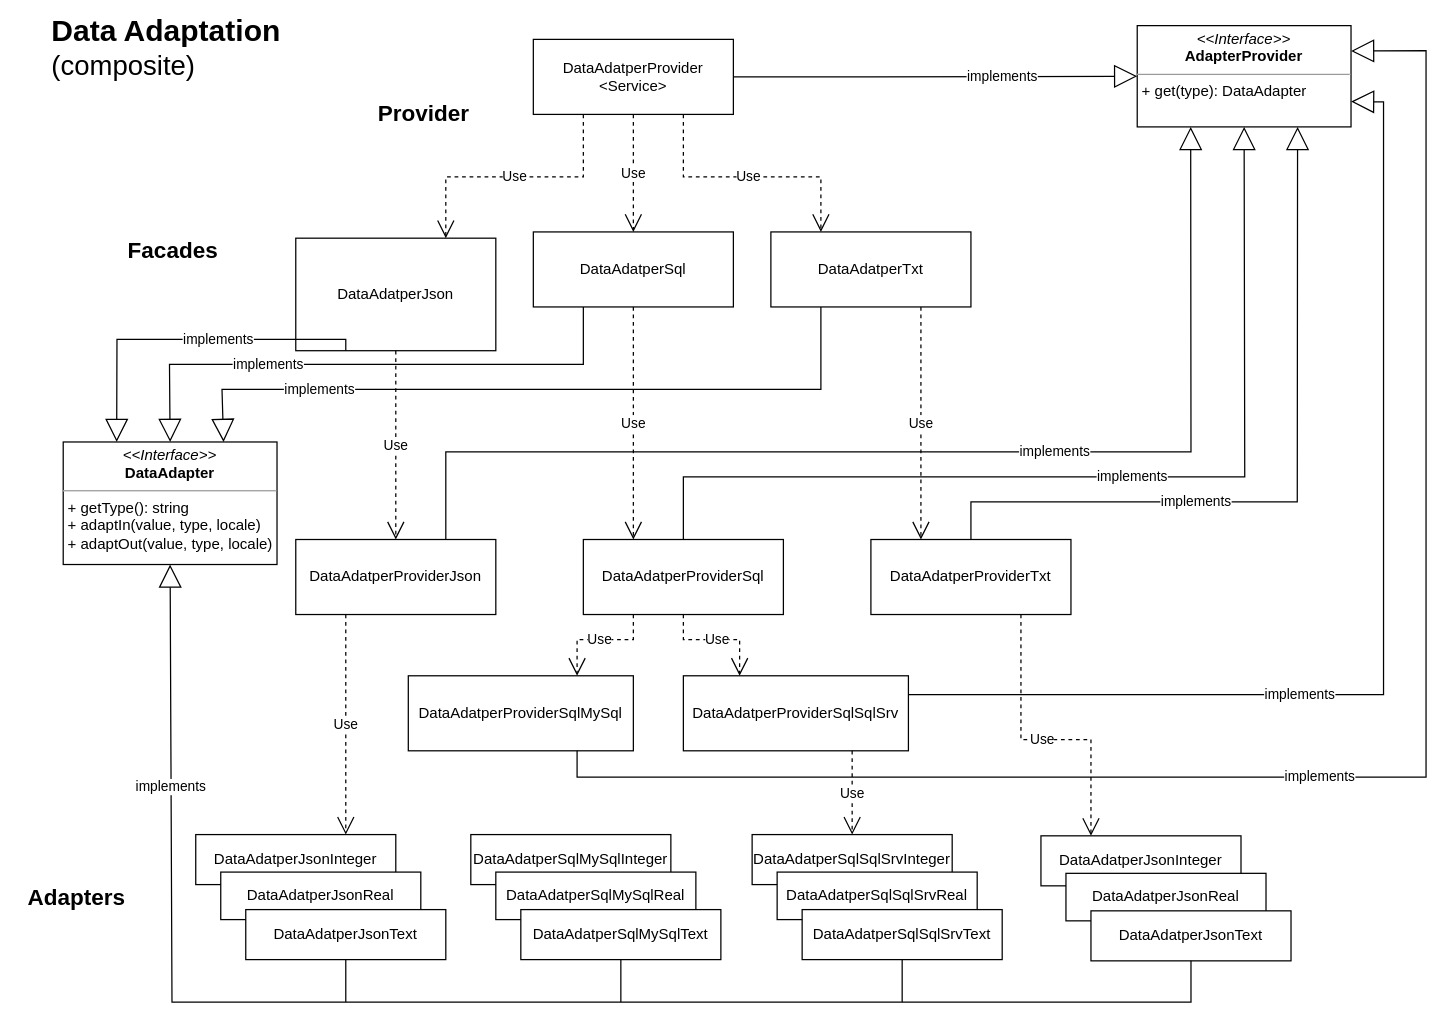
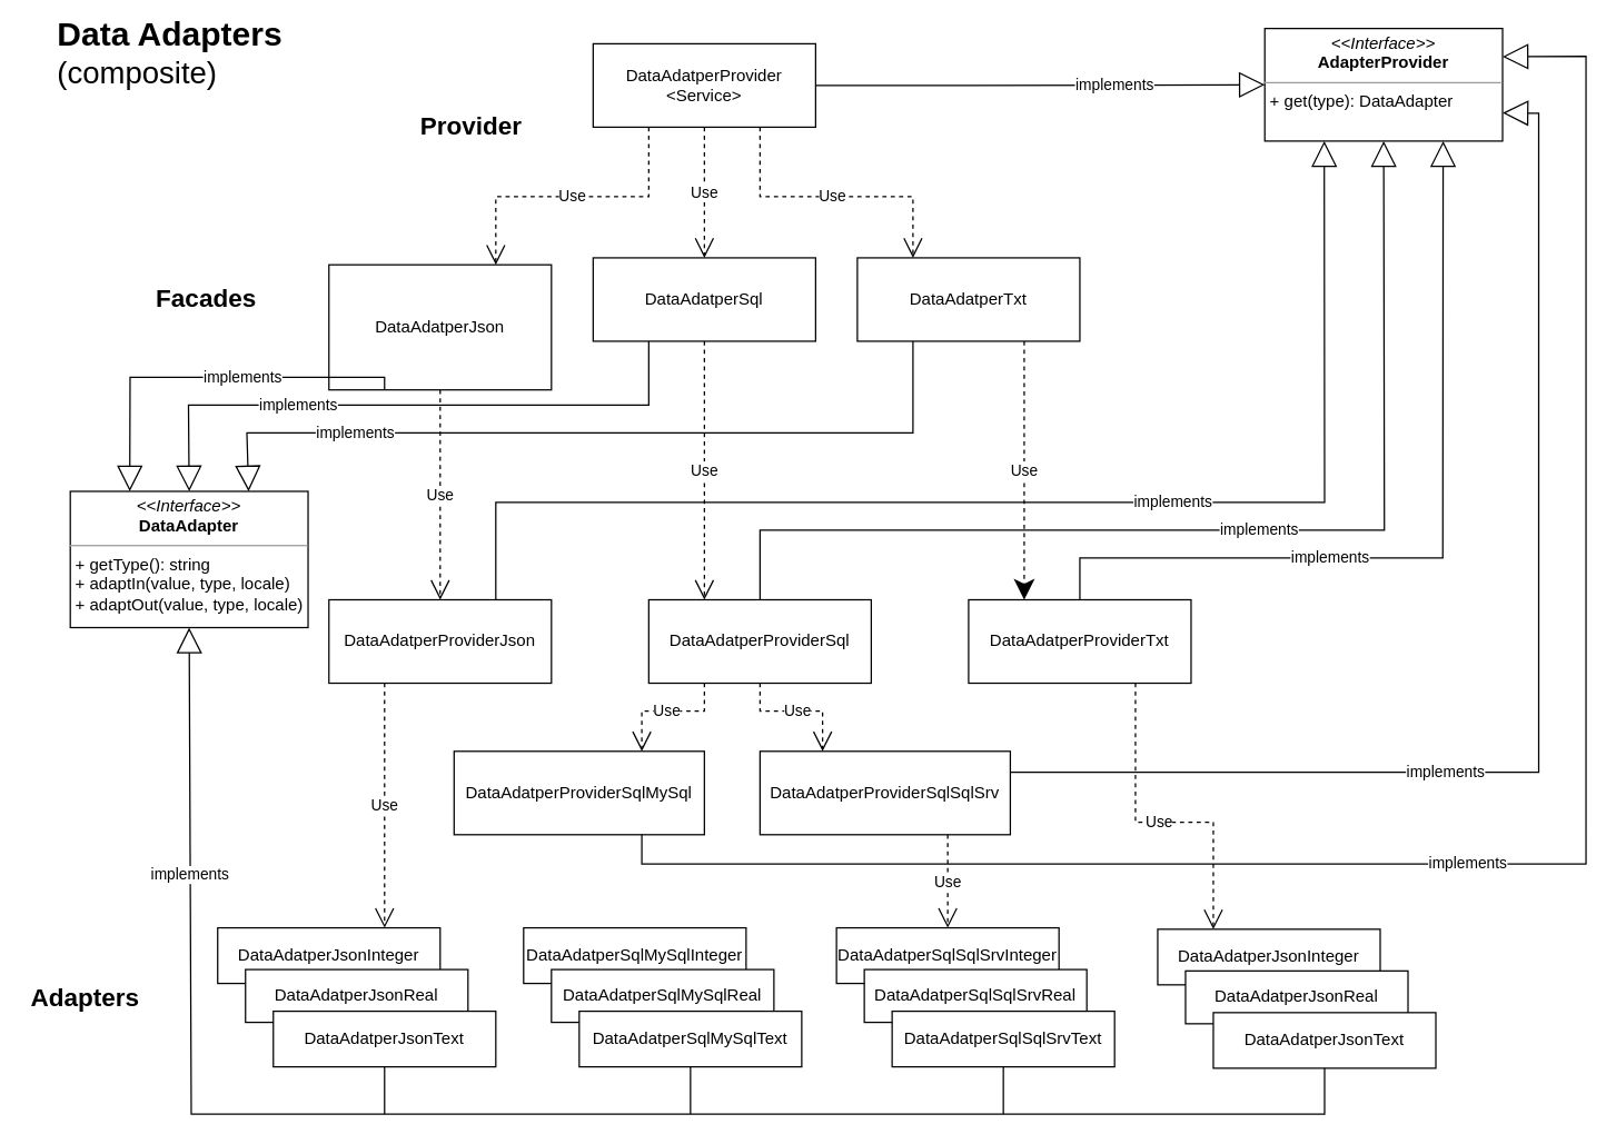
  <mxCell id="0" />
  <mxCell id="1" parent="0" />
  <mxCell id="2" value="DataAdatperProvider&lt;br&gt;&amp;lt;Service&amp;gt;" style="rounded=0;whiteSpace=wrap;html=1;" vertex="1" parent="1"><mxGeometry x="426" y="31" width="160" height="60" as="geometry" /></mxCell>
  <mxCell id="3" value="implements" style="endArrow=block;endSize=16;endFill=0;html=1;rounded=0;entryX=0;entryY=0.5;entryDx=0;entryDy=0;exitX=1;exitY=0.5;exitDx=0;exitDy=0;" edge="1" parent="1" source="2" target="55"><mxGeometry x="0.333" width="160" relative="1" as="geometry"><mxPoint x="536" y="261" as="sourcePoint" /><mxPoint x="906" y="61" as="targetPoint" /><Array as="points"><mxPoint x="696" y="61" /></Array><mxPoint as="offset" /></mxGeometry></mxCell>
  <mxCell id="4" value="DataAdatperJson" style="rounded=0;whiteSpace=wrap;html=1;" vertex="1" parent="1"><mxGeometry x="236" y="190" width="160" height="90" as="geometry" /></mxCell>
  <mxCell id="5" value="DataAdatperSql" style="rounded=0;whiteSpace=wrap;html=1;" vertex="1" parent="1"><mxGeometry x="426" y="185" width="160" height="60" as="geometry" /></mxCell>
  <mxCell id="6" value="DataAdatperTxt" style="rounded=0;whiteSpace=wrap;html=1;" vertex="1" parent="1"><mxGeometry x="616" y="185" width="160" height="60" as="geometry" /></mxCell>
  <mxCell id="7" value="implements" style="endArrow=block;endSize=16;endFill=0;html=1;rounded=0;exitX=0.25;exitY=1;exitDx=0;exitDy=0;entryX=0.25;entryY=0;entryDx=0;entryDy=0;" edge="1" parent="1" source="4" target="56"><mxGeometry x="-0.187" width="160" relative="1" as="geometry"><mxPoint x="596" y="71" as="sourcePoint" /><mxPoint x="97" y="351" as="targetPoint" /><Array as="points"><mxPoint x="276" y="271" /><mxPoint x="93" y="271" /></Array><mxPoint as="offset" /></mxGeometry></mxCell>
  <mxCell id="8" value="implements" style="endArrow=block;endSize=16;endFill=0;html=1;rounded=0;entryX=0.5;entryY=0;entryDx=0;entryDy=0;exitX=0.25;exitY=1;exitDx=0;exitDy=0;" edge="1" parent="1" source="5" target="56"><mxGeometry x="0.356" width="160" relative="1" as="geometry"><mxPoint x="496" y="271" as="sourcePoint" /><mxPoint x="137" y="351" as="targetPoint" /><Array as="points"><mxPoint x="466" y="291" /><mxPoint x="135" y="291" /></Array><mxPoint as="offset" /></mxGeometry></mxCell>
  <mxCell id="9" value="implements" style="endArrow=block;endSize=16;endFill=0;html=1;rounded=0;exitX=0.25;exitY=1;exitDx=0;exitDy=0;entryX=0.75;entryY=0;entryDx=0;entryDy=0;" edge="1" parent="1" source="6" target="56"><mxGeometry x="0.59" width="160" relative="1" as="geometry"><mxPoint x="296" y="191" as="sourcePoint" /><mxPoint x="177" y="351" as="targetPoint" /><Array as="points"><mxPoint x="656" y="311" /><mxPoint x="177" y="311" /></Array><mxPoint as="offset" /></mxGeometry></mxCell>
  <mxCell id="10" value="Use" style="endArrow=open;endSize=12;dashed=1;html=1;rounded=0;exitX=0.75;exitY=1;exitDx=0;exitDy=0;entryX=0.25;entryY=0;entryDx=0;entryDy=0;" edge="1" parent="1" source="2" target="6"><mxGeometry width="160" relative="1" as="geometry"><mxPoint x="536" y="251" as="sourcePoint" /><mxPoint x="696" y="251" as="targetPoint" /><Array as="points"><mxPoint x="546" y="141" /><mxPoint x="656" y="141" /></Array></mxGeometry></mxCell>
  <mxCell id="11" value="Use" style="endArrow=open;endSize=12;dashed=1;html=1;rounded=0;exitX=0.5;exitY=1;exitDx=0;exitDy=0;entryX=0.5;entryY=0;entryDx=0;entryDy=0;" edge="1" parent="1" source="2" target="5"><mxGeometry width="160" relative="1" as="geometry"><mxPoint x="556" y="101" as="sourcePoint" /><mxPoint x="696" y="200" as="targetPoint" /></mxGeometry></mxCell>
  <mxCell id="12" value="Use" style="endArrow=open;endSize=12;dashed=1;html=1;rounded=0;exitX=0.25;exitY=1;exitDx=0;exitDy=0;entryX=0.75;entryY=0;entryDx=0;entryDy=0;" edge="1" parent="1" source="2" target="4"><mxGeometry width="160" relative="1" as="geometry"><mxPoint x="566" y="111" as="sourcePoint" /><mxPoint x="706" y="210" as="targetPoint" /><Array as="points"><mxPoint x="466" y="141" /><mxPoint x="356" y="141" /></Array></mxGeometry></mxCell>
  <mxCell id="13" value="DataAdatperProviderJson" style="rounded=0;whiteSpace=wrap;html=1;" vertex="1" parent="1"><mxGeometry x="236" y="431" width="160" height="60" as="geometry" /></mxCell>
  <mxCell id="14" value="DataAdatperProviderSql" style="rounded=0;whiteSpace=wrap;html=1;" vertex="1" parent="1"><mxGeometry x="466" y="431" width="160" height="60" as="geometry" /></mxCell>
  <mxCell id="15" value="DataAdatperProviderTxt" style="rounded=0;whiteSpace=wrap;html=1;" vertex="1" parent="1"><mxGeometry x="696" y="431" width="160" height="60" as="geometry" /></mxCell>
  <mxCell id="16" value="Use" style="endArrow=open;endSize=12;dashed=1;html=1;rounded=0;exitX=0.5;exitY=1;exitDx=0;exitDy=0;entryX=0.25;entryY=0;entryDx=0;entryDy=0;" edge="1" parent="1" source="5" target="14"><mxGeometry width="160" relative="1" as="geometry"><mxPoint x="586" y="311" as="sourcePoint" /><mxPoint x="586" y="405" as="targetPoint" /></mxGeometry></mxCell>
  <mxCell id="17" value="DataAdatperProviderSqlMySql" style="rounded=0;whiteSpace=wrap;html=1;" vertex="1" parent="1"><mxGeometry x="326" y="540" width="180" height="60" as="geometry" /></mxCell>
  <mxCell id="18" value="DataAdatperProviderSqlSqlSrv" style="rounded=0;whiteSpace=wrap;html=1;" vertex="1" parent="1"><mxGeometry x="546" y="540" width="180" height="60" as="geometry" /></mxCell>
- <mxCell id="19" value="Use" style="endArrow=open;endSize=12;dashed=1;html=1;rounded=0;exitX=0.75;exitY=1;exitDx=0;exitDy=0;entryX=0.25;entryY=0;entryDx=0;entryDy=0;" edge="1" parent="1" source="6" target="15"><mxGeometry width="160" relative="1" as="geometry"><mxPoint x="556" y="255" as="sourcePoint" /><mxPoint x="557" y="441" as="targetPoint" /></mxGeometry></mxCell>
+ <mxCell id="19" value="Use" style="endArrow=classic;endSize=12;dashed=1;html=1;rounded=0;exitX=0.75;exitY=1;exitDx=0;exitDy=0;entryX=0.25;entryY=0;entryDx=0;entryDy=0;" edge="1" parent="1" source="6" target="15"><mxGeometry width="160" relative="1" as="geometry"><mxPoint x="556" y="255" as="sourcePoint" /><mxPoint x="557" y="441" as="targetPoint" /></mxGeometry></mxCell>
  <mxCell id="20" value="Use" style="endArrow=open;endSize=12;dashed=1;html=1;rounded=0;exitX=0.5;exitY=1;exitDx=0;exitDy=0;entryX=0.5;entryY=0;entryDx=0;entryDy=0;" edge="1" parent="1" source="4" target="13"><mxGeometry width="160" relative="1" as="geometry"><mxPoint x="746" y="255" as="sourcePoint" /><mxPoint x="796" y="441" as="targetPoint" /></mxGeometry></mxCell>
- <mxCell id="21" value="&lt;font&gt;&lt;b style=&quot;font-size: 24px&quot;&gt;Data Adaptation&lt;/b&gt;&lt;br&gt;&lt;font style=&quot;font-size: 22px&quot;&gt;(composite)&lt;/font&gt;&lt;br&gt;&lt;/font&gt;" style="text;html=1;strokeColor=none;fillColor=none;align=left;verticalAlign=middle;whiteSpace=wrap;rounded=0;" vertex="1" parent="1"><mxGeometry x="39" y="23" width="220" height="30" as="geometry" /></mxCell>
+ <mxCell id="21" value="&lt;font&gt;&lt;b style=&quot;font-size: 24px&quot;&gt;Data Adapters&lt;/b&gt;&lt;br&gt;&lt;font style=&quot;font-size: 22px&quot;&gt;(composite)&lt;/font&gt;&lt;br&gt;&lt;/font&gt;" style="text;html=1;strokeColor=none;fillColor=none;align=left;verticalAlign=middle;whiteSpace=wrap;rounded=0;" vertex="1" parent="1"><mxGeometry x="39" y="23" width="220" height="30" as="geometry" /></mxCell>
  <mxCell id="22" value="implements" style="endArrow=block;endSize=16;endFill=0;html=1;rounded=0;entryX=0.25;entryY=1;entryDx=0;entryDy=0;exitX=0.75;exitY=0;exitDx=0;exitDy=0;" edge="1" parent="1" source="13" target="55"><mxGeometry x="0.204" width="160" relative="1" as="geometry"><mxPoint x="346" y="391" as="sourcePoint" /><mxPoint x="946" y="91" as="targetPoint" /><Array as="points"><mxPoint x="356" y="361" /><mxPoint x="952" y="361" /></Array><mxPoint as="offset" /></mxGeometry></mxCell>
  <mxCell id="23" value="implements" style="endArrow=block;endSize=16;endFill=0;html=1;rounded=0;entryX=0.5;entryY=1;entryDx=0;entryDy=0;exitX=0.5;exitY=0;exitDx=0;exitDy=0;" edge="1" parent="1" source="14" target="55"><mxGeometry x="0.051" width="160" relative="1" as="geometry"><mxPoint x="366" y="441" as="sourcePoint" /><mxPoint x="986" y="91" as="targetPoint" /><Array as="points"><mxPoint x="546" y="381" /><mxPoint x="995" y="381" /></Array><mxPoint as="offset" /></mxGeometry></mxCell>
  <mxCell id="24" value="implements" style="endArrow=block;endSize=16;endFill=0;html=1;rounded=0;exitX=0.5;exitY=0;exitDx=0;exitDy=0;entryX=0.75;entryY=1;entryDx=0;entryDy=0;" edge="1" parent="1" source="15" target="55"><mxGeometry x="-0.288" width="160" relative="1" as="geometry"><mxPoint x="556" y="441" as="sourcePoint" /><mxPoint x="1037" y="153" as="targetPoint" /><Array as="points"><mxPoint x="776" y="401" /><mxPoint x="1037" y="401" /></Array><mxPoint as="offset" /></mxGeometry></mxCell>
  <mxCell id="25" value="Use" style="endArrow=open;endSize=12;dashed=1;html=1;rounded=0;exitX=0.25;exitY=1;exitDx=0;exitDy=0;entryX=0.75;entryY=0;entryDx=0;entryDy=0;" edge="1" parent="1" source="13" target="34"><mxGeometry width="160" relative="1" as="geometry"><mxPoint x="326" y="260" as="sourcePoint" /><mxPoint x="326" y="441" as="targetPoint" /></mxGeometry></mxCell>
  <mxCell id="26" value="Use" style="endArrow=open;endSize=12;dashed=1;html=1;rounded=0;exitX=0.25;exitY=1;exitDx=0;exitDy=0;entryX=0.75;entryY=0;entryDx=0;entryDy=0;" edge="1" parent="1" source="14" target="17"><mxGeometry width="160" relative="1" as="geometry"><mxPoint x="516" y="255" as="sourcePoint" /><mxPoint x="516" y="441" as="targetPoint" /><Array as="points"><mxPoint x="506" y="511" /><mxPoint x="461" y="511" /></Array></mxGeometry></mxCell>
  <mxCell id="27" value="Use" style="endArrow=open;endSize=12;dashed=1;html=1;rounded=0;exitX=0.5;exitY=1;exitDx=0;exitDy=0;entryX=0.25;entryY=0;entryDx=0;entryDy=0;" edge="1" parent="1" source="14" target="18"><mxGeometry width="160" relative="1" as="geometry"><mxPoint x="516" y="501" as="sourcePoint" /><mxPoint x="466" y="550" as="targetPoint" /><Array as="points"><mxPoint x="546" y="511" /><mxPoint x="591" y="511" /></Array></mxGeometry></mxCell>
  <mxCell id="28" value="implements" style="endArrow=block;endSize=16;endFill=0;html=1;rounded=0;entryX=1;entryY=0.75;entryDx=0;entryDy=0;exitX=1;exitY=0.25;exitDx=0;exitDy=0;" edge="1" parent="1" source="18" target="55"><mxGeometry x="-0.288" width="160" relative="1" as="geometry"><mxPoint x="786" y="441" as="sourcePoint" /><mxPoint x="1066" y="76" as="targetPoint" /><Array as="points"><mxPoint x="1106" y="555" /><mxPoint x="1106" y="81" /></Array><mxPoint as="offset" /></mxGeometry></mxCell>
  <mxCell id="29" value="" style="group" vertex="1" connectable="0" parent="1"><mxGeometry x="832" y="668" width="200" height="100" as="geometry" /></mxCell>
  <mxCell id="30" value="DataAdatperJsonInteger" style="rounded=0;whiteSpace=wrap;html=1;" vertex="1" parent="29"><mxGeometry width="160" height="40" as="geometry" /></mxCell>
  <mxCell id="31" value="DataAdatperJsonReal" style="rounded=0;whiteSpace=wrap;html=1;" vertex="1" parent="29"><mxGeometry x="20" y="30" width="160" height="38" as="geometry" /></mxCell>
  <mxCell id="32" value="DataAdatperJsonText" style="rounded=0;whiteSpace=wrap;html=1;" vertex="1" parent="29"><mxGeometry x="40" y="60" width="160" height="40" as="geometry" /></mxCell>
  <mxCell id="33" value="" style="group" vertex="1" connectable="0" parent="1"><mxGeometry x="156" y="667" width="200" height="100" as="geometry" /></mxCell>
  <mxCell id="34" value="DataAdatperJsonInteger" style="rounded=0;whiteSpace=wrap;html=1;" vertex="1" parent="33"><mxGeometry width="160" height="40" as="geometry" /></mxCell>
  <mxCell id="35" value="DataAdatperJsonReal" style="rounded=0;whiteSpace=wrap;html=1;" vertex="1" parent="33"><mxGeometry x="20" y="30" width="160" height="38" as="geometry" /></mxCell>
  <mxCell id="36" value="DataAdatperJsonText" style="rounded=0;whiteSpace=wrap;html=1;" vertex="1" parent="33"><mxGeometry x="40" y="60" width="160" height="40" as="geometry" /></mxCell>
  <mxCell id="37" value="" style="group" vertex="1" connectable="0" parent="1"><mxGeometry x="376" y="667" width="200" height="100" as="geometry" /></mxCell>
  <mxCell id="38" value="DataAdatperSqlMySqlInteger" style="rounded=0;whiteSpace=wrap;html=1;" vertex="1" parent="37"><mxGeometry width="160" height="40" as="geometry" /></mxCell>
  <mxCell id="39" value="DataAdatperSqlMySqlReal" style="rounded=0;whiteSpace=wrap;html=1;" vertex="1" parent="37"><mxGeometry x="20" y="30" width="160" height="38" as="geometry" /></mxCell>
  <mxCell id="40" value="DataAdatperSqlMySqlText" style="rounded=0;whiteSpace=wrap;html=1;" vertex="1" parent="37"><mxGeometry x="40" y="60" width="160" height="40" as="geometry" /></mxCell>
  <mxCell id="41" value="" style="group" vertex="1" connectable="0" parent="1"><mxGeometry x="601" y="667" width="200" height="100" as="geometry" /></mxCell>
  <mxCell id="42" value="DataAdatperSqlSqlSrvInteger" style="rounded=0;whiteSpace=wrap;html=1;" vertex="1" parent="41"><mxGeometry width="160" height="40" as="geometry" /></mxCell>
  <mxCell id="43" value="DataAdatperSqlSqlSrvReal" style="rounded=0;whiteSpace=wrap;html=1;" vertex="1" parent="41"><mxGeometry x="20" y="30" width="160" height="38" as="geometry" /></mxCell>
  <mxCell id="44" value="DataAdatperSqlSqlSrvText" style="rounded=0;whiteSpace=wrap;html=1;" vertex="1" parent="41"><mxGeometry x="40" y="60" width="160" height="40" as="geometry" /></mxCell>
  <mxCell id="45" value="implements" style="endArrow=block;endSize=16;endFill=0;html=1;rounded=0;entryX=1;entryY=0.25;entryDx=0;entryDy=0;exitX=0.75;exitY=1;exitDx=0;exitDy=0;" edge="1" parent="1" source="17" target="55"><mxGeometry x="-0.083" width="160" relative="1" as="geometry"><mxPoint x="736" y="565" as="sourcePoint" /><mxPoint x="1066" y="46" as="targetPoint" /><Array as="points"><mxPoint x="461" y="621" /><mxPoint x="1140" y="621" /><mxPoint x="1140" y="40" /></Array><mxPoint as="offset" /></mxGeometry></mxCell>
  <mxCell id="46" value="Use" style="endArrow=open;endSize=12;dashed=1;html=1;rounded=0;exitX=0.75;exitY=1;exitDx=0;exitDy=0;entryX=0.25;entryY=0;entryDx=0;entryDy=0;" edge="1" parent="1" source="15" target="30"><mxGeometry width="160" relative="1" as="geometry"><mxPoint x="286" y="501" as="sourcePoint" /><mxPoint x="286" y="661" as="targetPoint" /><Array as="points"><mxPoint x="816" y="591" /><mxPoint x="872" y="591" /></Array></mxGeometry></mxCell>
  <mxCell id="47" value="Use" style="endArrow=open;endSize=12;dashed=1;html=1;rounded=0;exitX=0.75;exitY=1;exitDx=0;exitDy=0;entryX=0.5;entryY=0;entryDx=0;entryDy=0;" edge="1" parent="1" source="18" target="42"><mxGeometry width="160" relative="1" as="geometry"><mxPoint x="426" y="610" as="sourcePoint" /><mxPoint x="656" y="661" as="targetPoint" /></mxGeometry></mxCell>
  <mxCell id="48" value="implements" style="endArrow=block;endSize=16;endFill=0;html=1;rounded=0;exitX=0.5;exitY=1;exitDx=0;exitDy=0;entryX=0.5;entryY=1;entryDx=0;entryDy=0;" edge="1" parent="1" source="32" target="56"><mxGeometry x="0.703" width="160" relative="1" as="geometry"><mxPoint x="286" y="260" as="sourcePoint" /><mxPoint x="137" y="411" as="targetPoint" /><Array as="points"><mxPoint x="952" y="801" /><mxPoint x="137" y="801" /></Array><mxPoint as="offset" /></mxGeometry></mxCell>
  <mxCell id="49" value="" style="endArrow=none;html=1;rounded=0;fontSize=24;exitX=0.5;exitY=1;exitDx=0;exitDy=0;" edge="1" parent="1" source="36"><mxGeometry width="50" height="50" relative="1" as="geometry"><mxPoint x="537" y="501" as="sourcePoint" /><mxPoint x="276" y="801" as="targetPoint" /></mxGeometry></mxCell>
  <mxCell id="50" value="" style="endArrow=none;html=1;rounded=0;fontSize=24;exitX=0.5;exitY=1;exitDx=0;exitDy=0;" edge="1" parent="1" source="40"><mxGeometry width="50" height="50" relative="1" as="geometry"><mxPoint x="286" y="777" as="sourcePoint" /><mxPoint x="496" y="801" as="targetPoint" /></mxGeometry></mxCell>
  <mxCell id="51" value="" style="endArrow=none;html=1;rounded=0;fontSize=24;exitX=0.5;exitY=1;exitDx=0;exitDy=0;" edge="1" parent="1" source="44"><mxGeometry width="50" height="50" relative="1" as="geometry"><mxPoint x="296" y="787" as="sourcePoint" /><mxPoint x="721" y="801" as="targetPoint" /></mxGeometry></mxCell>
- <mxCell id="52" value="&lt;b&gt;&lt;font style=&quot;font-size: 18px&quot;&gt;Facades&lt;/font&gt;&lt;/b&gt;" style="text;html=1;strokeColor=none;fillColor=none;align=left;verticalAlign=middle;whiteSpace=wrap;rounded=0;" vertex="1" parent="1"><mxGeometry x="100" y="185" width="104" height="30" as="geometry" /></mxCell>
+ <mxCell id="52" value="&lt;b&gt;&lt;font style=&quot;font-size: 18px&quot;&gt;Facades&lt;/font&gt;&lt;/b&gt;" style="text;html=1;strokeColor=none;fillColor=none;align=left;verticalAlign=middle;whiteSpace=wrap;rounded=0;" vertex="1" parent="1"><mxGeometry x="110" y="200" width="104" height="30" as="geometry" /></mxCell>
  <mxCell id="53" value="&lt;b&gt;&lt;font style=&quot;font-size: 18px&quot;&gt;Provider&lt;/font&gt;&lt;/b&gt;" style="text;html=1;strokeColor=none;fillColor=none;align=left;verticalAlign=middle;whiteSpace=wrap;rounded=0;" vertex="1" parent="1"><mxGeometry x="300" y="76" width="110" height="30" as="geometry" /></mxCell>
  <mxCell id="54" value="&lt;b&gt;&lt;font style=&quot;font-size: 18px&quot;&gt;Adapters&lt;/font&gt;&lt;/b&gt;" style="text;html=1;strokeColor=none;fillColor=none;align=left;verticalAlign=middle;whiteSpace=wrap;rounded=0;" vertex="1" parent="1"><mxGeometry x="20" y="703" width="104" height="30" as="geometry" /></mxCell>
  <mxCell id="55" value="&lt;p style=&quot;margin: 0px ; margin-top: 4px ; text-align: center&quot;&gt;&lt;i&gt;&amp;lt;&amp;lt;Interface&amp;gt;&amp;gt;&lt;/i&gt;&lt;br&gt;&lt;b&gt;AdapterProvider&lt;/b&gt;&lt;/p&gt;&lt;hr size=&quot;1&quot;&gt;&lt;p style=&quot;margin: 0px ; margin-left: 4px&quot;&gt;+ get(type): DataAdapter&lt;br&gt;&lt;/p&gt;" style="verticalAlign=top;align=left;overflow=fill;fontSize=12;fontFamily=Helvetica;html=1;" vertex="1" parent="1"><mxGeometry x="909" y="20" width="171" height="81" as="geometry" /></mxCell>
  <mxCell id="56" value="&lt;p style=&quot;margin: 0px ; margin-top: 4px ; text-align: center&quot;&gt;&lt;i&gt;&amp;lt;&amp;lt;Interface&amp;gt;&amp;gt;&lt;/i&gt;&lt;br&gt;&lt;b&gt;DataAdapter&lt;/b&gt;&lt;/p&gt;&lt;hr size=&quot;1&quot;&gt;&lt;p style=&quot;margin: 0px ; margin-left: 4px&quot;&gt;+ getType(): string&lt;br&gt;+ adaptIn(value, type, locale)&lt;/p&gt;&lt;p style=&quot;margin: 0px ; margin-left: 4px&quot;&gt;+ adaptOut(value, type, locale)&lt;/p&gt;" style="verticalAlign=top;align=left;overflow=fill;fontSize=12;fontFamily=Helvetica;html=1;" vertex="1" parent="1"><mxGeometry x="50" y="353" width="171" height="98" as="geometry" /></mxCell>
